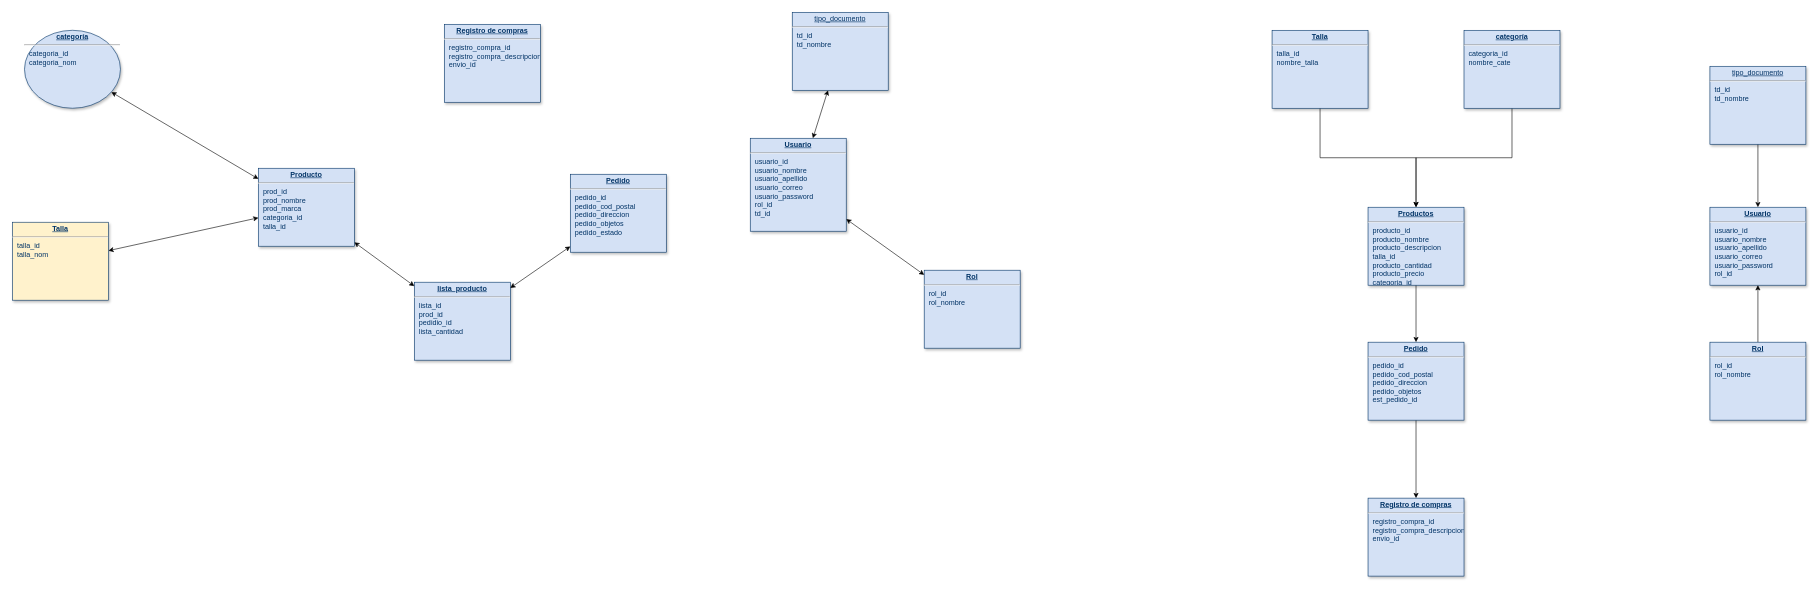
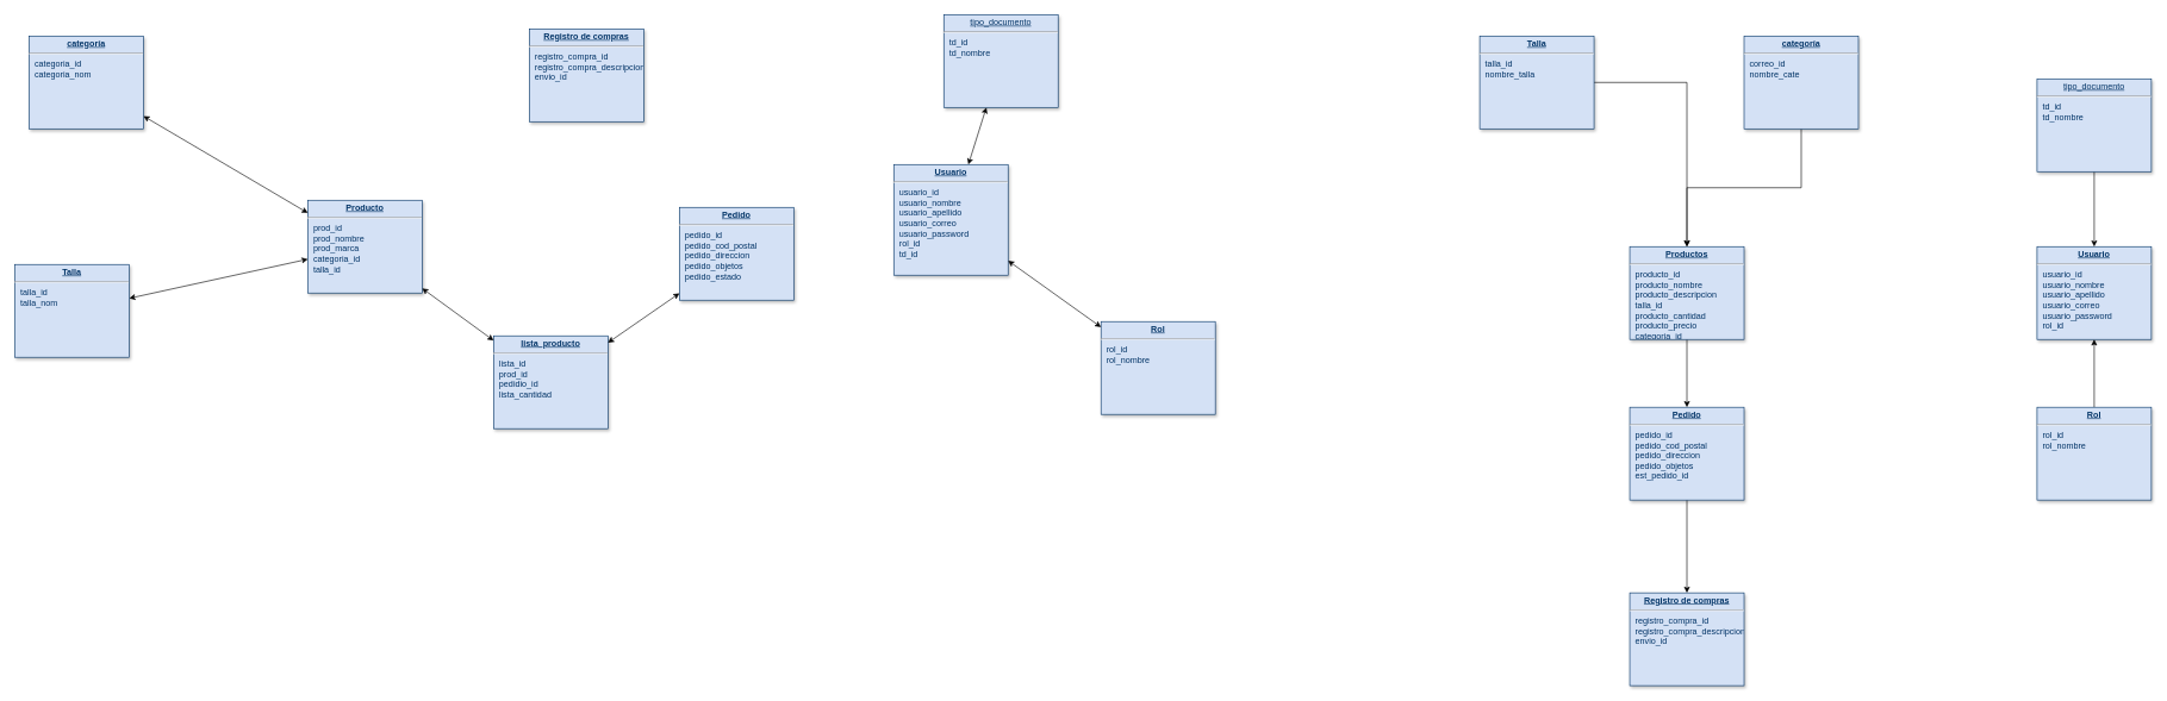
  <mxCell id="0" />
  <mxCell id="1" parent="0" />
  <mxCell id="2" value="&lt;p style=&quot;margin: 0px; margin-top: 4px; text-align: center; text-decoration: underline;&quot;&gt;&lt;b&gt;Usuario&lt;/b&gt;&lt;/p&gt;&lt;hr&gt;&lt;p style=&quot;margin: 0px; margin-left: 8px;&quot;&gt;&lt;span style=&quot;background-color: transparent; color: light-dark(rgb(0, 51, 102), rgb(161, 205, 249));&quot;&gt;usuario_i&lt;/span&gt;d&lt;/p&gt;&lt;p style=&quot;margin: 0px; margin-left: 8px;&quot;&gt;&lt;span style=&quot;background-color: transparent; color: light-dark(rgb(0, 51, 102), rgb(161, 205, 249));&quot;&gt;usuario_&lt;/span&gt;nombre&lt;/p&gt;&lt;p style=&quot;margin: 0px; margin-left: 8px;&quot;&gt;&lt;span style=&quot;background-color: transparent; color: light-dark(rgb(0, 51, 102), rgb(161, 205, 249));&quot;&gt;usuario_&lt;/span&gt;apellido&lt;/p&gt;&lt;p style=&quot;margin: 0px; margin-left: 8px;&quot;&gt;&lt;span style=&quot;background-color: transparent; color: light-dark(rgb(0, 51, 102), rgb(161, 205, 249));&quot;&gt;usuario_&lt;/span&gt;correo&lt;/p&gt;&lt;p style=&quot;margin: 0px; margin-left: 8px;&quot;&gt;&lt;span style=&quot;background-color: transparent; color: light-dark(rgb(0, 51, 102), rgb(161, 205, 249));&quot;&gt;usuario_&lt;/span&gt;password&lt;/p&gt;&lt;p style=&quot;margin: 0px; margin-left: 8px;&quot;&gt;rol_id&lt;/p&gt;&lt;p style=&quot;margin: 0px; margin-left: 8px;&quot;&gt;&lt;br&gt;&lt;/p&gt;" style="verticalAlign=top;align=left;overflow=fill;fontSize=12;fontFamily=Helvetica;html=1;strokeColor=#003366;shadow=1;fillColor=#D4E1F5;fontColor=#003366" parent="1" vertex="1"><mxGeometry x="2850" y="345" width="160" height="130" as="geometry" /></mxCell>
  <mxCell id="3" style="edgeStyle=orthogonalEdgeStyle;rounded=0;orthogonalLoop=1;jettySize=auto;html=1;" parent="1" source="4" target="2" edge="1"><mxGeometry relative="1" as="geometry" /></mxCell>
  <mxCell id="4" value="&lt;p style=&quot;margin: 0px; margin-top: 4px; text-align: center; text-decoration: underline;&quot;&gt;&lt;b&gt;Rol&lt;/b&gt;&lt;/p&gt;&lt;hr&gt;&lt;p style=&quot;margin: 0px; margin-left: 8px;&quot;&gt;rol_id&lt;/p&gt;&lt;p style=&quot;margin: 0px; margin-left: 8px;&quot;&gt;rol_nombre&lt;/p&gt;" style="verticalAlign=top;align=left;overflow=fill;fontSize=12;fontFamily=Helvetica;html=1;strokeColor=#003366;shadow=1;fillColor=#D4E1F5;fontColor=#003366" parent="1" vertex="1"><mxGeometry x="2850" y="570" width="160" height="130" as="geometry" /></mxCell>
  <mxCell id="5" style="edgeStyle=orthogonalEdgeStyle;rounded=0;orthogonalLoop=1;jettySize=auto;html=1;entryX=0.5;entryY=0;entryDx=0;entryDy=0;" parent="1" source="6" target="10" edge="1"><mxGeometry relative="1" as="geometry" /></mxCell>
  <mxCell id="6" value="&lt;p style=&quot;margin: 0px; margin-top: 4px; text-align: center; text-decoration: underline;&quot;&gt;&lt;b&gt;Productos&lt;/b&gt;&lt;/p&gt;&lt;hr&gt;&lt;p style=&quot;margin: 0px; margin-left: 8px;&quot;&gt;producto_id&lt;/p&gt;&lt;p style=&quot;margin: 0px; margin-left: 8px;&quot;&gt;&lt;span style=&quot;background-color: transparent; color: light-dark(rgb(0, 51, 102), rgb(161, 205, 249));&quot;&gt;producto&lt;/span&gt;_nombre&lt;/p&gt;&lt;p style=&quot;margin: 0px; margin-left: 8px;&quot;&gt;&lt;span style=&quot;background-color: transparent; color: light-dark(rgb(0, 51, 102), rgb(161, 205, 249));&quot;&gt;producto&lt;/span&gt;_descripcion&lt;/p&gt;&lt;p style=&quot;margin: 0px; margin-left: 8px;&quot;&gt;talla_id&lt;/p&gt;&lt;p style=&quot;margin: 0px; margin-left: 8px;&quot;&gt;&lt;span style=&quot;background-color: transparent; color: light-dark(rgb(0, 51, 102), rgb(161, 205, 249));&quot;&gt;producto&lt;/span&gt;_cantidad&lt;/p&gt;&lt;p style=&quot;margin: 0px; margin-left: 8px;&quot;&gt;&lt;span style=&quot;background-color: transparent; color: light-dark(rgb(0, 51, 102), rgb(161, 205, 249));&quot;&gt;producto&lt;/span&gt;_precio&lt;/p&gt;&lt;p style=&quot;margin: 0px; margin-left: 8px;&quot;&gt;categoria_id&lt;/p&gt;&lt;p style=&quot;margin: 0px; margin-left: 8px;&quot;&gt;&lt;br&gt;&lt;/p&gt;&lt;p style=&quot;margin: 0px; margin-left: 8px;&quot;&gt;&lt;br&gt;&lt;/p&gt;" style="verticalAlign=top;align=left;overflow=fill;fontSize=12;fontFamily=Helvetica;html=1;strokeColor=#003366;shadow=1;fillColor=#D4E1F5;fontColor=#003366" parent="1" vertex="1"><mxGeometry x="2280" y="345" width="160" height="130" as="geometry" /></mxCell>
  <mxCell id="7" style="edgeStyle=orthogonalEdgeStyle;rounded=0;orthogonalLoop=1;jettySize=auto;html=1;" parent="1" source="8" target="2" edge="1"><mxGeometry relative="1" as="geometry" /></mxCell>
  <mxCell id="8" value="&lt;p style=&quot;margin: 0px; margin-top: 4px; text-align: center; text-decoration: underline;&quot;&gt;tipo_documento&lt;/p&gt;&lt;hr&gt;&lt;p style=&quot;margin: 0px; margin-left: 8px;&quot;&gt;td_id&lt;/p&gt;&lt;p style=&quot;margin: 0px; margin-left: 8px;&quot;&gt;td_nombre&lt;/p&gt;" style="verticalAlign=top;align=left;overflow=fill;fontSize=12;fontFamily=Helvetica;html=1;strokeColor=#003366;shadow=1;fillColor=#D4E1F5;fontColor=#003366" parent="1" vertex="1"><mxGeometry x="2850" y="110" width="160" height="130" as="geometry" /></mxCell>
  <mxCell id="9" style="edgeStyle=orthogonalEdgeStyle;rounded=0;orthogonalLoop=1;jettySize=auto;html=1;entryX=0.5;entryY=0;entryDx=0;entryDy=0;" parent="1" source="10" target="11" edge="1"><mxGeometry relative="1" as="geometry" /></mxCell>
  <mxCell id="10" value="&lt;p style=&quot;margin: 0px; margin-top: 4px; text-align: center; text-decoration: underline;&quot;&gt;&lt;b&gt;Pedido&lt;/b&gt;&lt;/p&gt;&lt;hr&gt;&lt;p style=&quot;margin: 0px; margin-left: 8px;&quot;&gt;pedido_id&lt;/p&gt;&lt;p style=&quot;margin: 0px; margin-left: 8px;&quot;&gt;pedido_cod_postal&lt;/p&gt;&lt;p style=&quot;margin: 0px; margin-left: 8px;&quot;&gt;pedido_direccion&lt;/p&gt;&lt;p style=&quot;margin: 0px; margin-left: 8px;&quot;&gt;pedido_objetos&lt;/p&gt;&lt;p style=&quot;margin: 0px; margin-left: 8px;&quot;&gt;est_pedido_id&lt;/p&gt;" style="verticalAlign=top;align=left;overflow=fill;fontSize=12;fontFamily=Helvetica;html=1;strokeColor=#003366;shadow=1;fillColor=#D4E1F5;fontColor=#003366" parent="1" vertex="1"><mxGeometry x="2280" y="570" width="160" height="130" as="geometry" /></mxCell>
  <mxCell id="11" value="&lt;p style=&quot;margin: 0px; margin-top: 4px; text-align: center; text-decoration: underline;&quot;&gt;&lt;b&gt;Registro de compras&lt;/b&gt;&lt;/p&gt;&lt;hr&gt;&lt;p style=&quot;margin: 0px; margin-left: 8px;&quot;&gt;registro_compra_id&lt;/p&gt;&lt;p style=&quot;margin: 0px; margin-left: 8px;&quot;&gt;&lt;span style=&quot;background-color: transparent; color: light-dark(rgb(0, 51, 102), rgb(161, 205, 249));&quot;&gt;registro_compra&lt;/span&gt;_descripcion&lt;/p&gt;&lt;p style=&quot;margin: 0px; margin-left: 8px;&quot;&gt;envio_id&lt;/p&gt;&lt;p style=&quot;margin: 0px; margin-left: 8px;&quot;&gt;&lt;br&gt;&lt;/p&gt;&lt;p style=&quot;margin: 0px; margin-left: 8px;&quot;&gt;&lt;br&gt;&lt;/p&gt;" style="verticalAlign=top;align=left;overflow=fill;fontSize=12;fontFamily=Helvetica;html=1;strokeColor=#003366;shadow=1;fillColor=#D4E1F5;fontColor=#003366" parent="1" vertex="1"><mxGeometry x="2280" y="830" width="160" height="130" as="geometry" /></mxCell>
  <mxCell id="12" style="edgeStyle=orthogonalEdgeStyle;rounded=0;orthogonalLoop=1;jettySize=auto;html=1;" parent="1" source="13" target="6" edge="1"><mxGeometry relative="1" as="geometry" /></mxCell>
- <mxCell id="13" value="&lt;p style=&quot;margin: 0px; margin-top: 4px; text-align: center; text-decoration: underline;&quot;&gt;&lt;b&gt;categoría&lt;/b&gt;&lt;/p&gt;&lt;hr&gt;&lt;p style=&quot;margin: 0px; margin-left: 8px;&quot;&gt;categoria_id&lt;/p&gt;&lt;p style=&quot;margin: 0px; margin-left: 8px;&quot;&gt;nombre_cate&lt;/p&gt;" style="verticalAlign=top;align=left;overflow=fill;fontSize=12;fontFamily=Helvetica;html=1;strokeColor=#003366;shadow=1;fillColor=#D4E1F5;fontColor=#003366" parent="1" vertex="1"><mxGeometry x="2440" y="50" width="160" height="130" as="geometry" /></mxCell>
+ <mxCell id="13" value="&lt;p style=&quot;margin: 0px; margin-top: 4px; text-align: center; text-decoration: underline;&quot;&gt;&lt;b&gt;categoría&lt;/b&gt;&lt;/p&gt;&lt;hr&gt;&lt;p style=&quot;margin: 0px; margin-left: 8px;&quot;&gt;correo_id&lt;/p&gt;&lt;p style=&quot;margin: 0px; margin-left: 8px;&quot;&gt;nombre_cate&lt;/p&gt;" style="verticalAlign=top;align=left;overflow=fill;fontSize=12;fontFamily=Helvetica;html=1;strokeColor=#003366;shadow=1;fillColor=#D4E1F5;fontColor=#003366" parent="1" vertex="1"><mxGeometry x="2440" y="50" width="160" height="130" as="geometry" /></mxCell>
  <mxCell id="14" style="edgeStyle=orthogonalEdgeStyle;rounded=0;orthogonalLoop=1;jettySize=auto;html=1;" parent="1" source="15" target="6" edge="1"><mxGeometry relative="1" as="geometry" /></mxCell>
- <mxCell id="15" value="&lt;p style=&quot;margin: 0px; margin-top: 4px; text-align: center; text-decoration: underline;&quot;&gt;&lt;b&gt;Talla&lt;/b&gt;&lt;/p&gt;&lt;hr&gt;&lt;p style=&quot;margin: 0px; margin-left: 8px;&quot;&gt;talla_id&lt;/p&gt;&lt;p style=&quot;margin: 0px; margin-left: 8px;&quot;&gt;nombre_talla&lt;/p&gt;" style="verticalAlign=top;align=left;overflow=fill;fontSize=12;fontFamily=Helvetica;html=1;strokeColor=#003366;shadow=1;fillColor=#D4E1F5;fontColor=#003366" parent="1" vertex="1"><mxGeometry x="2120" y="50" width="160" height="130" as="geometry" /></mxCell>
+ <mxCell id="15" value="&lt;p style=&quot;margin: 0px; margin-top: 4px; text-align: center; text-decoration: underline;&quot;&gt;&lt;b&gt;Talla&lt;/b&gt;&lt;/p&gt;&lt;hr&gt;&lt;p style=&quot;margin: 0px; margin-left: 8px;&quot;&gt;talla_id&lt;/p&gt;&lt;p style=&quot;margin: 0px; margin-left: 8px;&quot;&gt;nombre_talla&lt;/p&gt;" style="verticalAlign=top;align=left;overflow=fill;fontSize=12;fontFamily=Helvetica;html=1;strokeColor=#003366;shadow=1;fillColor=#D4E1F5;fontColor=#003366" parent="1" vertex="1"><mxGeometry x="2070" y="50" width="160" height="130" as="geometry" /></mxCell>
  <mxCell id="16" value="&lt;p style=&quot;margin: 0px; margin-top: 4px; text-align: center; text-decoration: underline;&quot;&gt;&lt;b&gt;Producto&lt;/b&gt;&lt;/p&gt;&lt;hr&gt;&lt;p style=&quot;margin: 0px; margin-left: 8px;&quot;&gt;prod_id&lt;/p&gt;&lt;p style=&quot;margin: 0px; margin-left: 8px;&quot;&gt;prod_nombre&lt;/p&gt;&lt;p style=&quot;margin: 0px; margin-left: 8px;&quot;&gt;prod_marca&lt;/p&gt;&lt;p style=&quot;margin: 0px; margin-left: 8px;&quot;&gt;categoria_id&lt;/p&gt;&lt;p style=&quot;margin: 0px; margin-left: 8px;&quot;&gt;talla_id&lt;/p&gt;" style="verticalAlign=top;align=left;overflow=fill;fontSize=12;fontFamily=Helvetica;html=1;strokeColor=#003366;shadow=1;fillColor=#D4E1F5;fontColor=#003366" vertex="1" parent="1"><mxGeometry x="430" y="280" width="160" height="130" as="geometry" /></mxCell>
  <mxCell id="17" value="&lt;p style=&quot;margin: 0px; margin-top: 4px; text-align: center; text-decoration: underline;&quot;&gt;&lt;b&gt;Pedido&lt;/b&gt;&lt;/p&gt;&lt;hr&gt;&lt;p style=&quot;margin: 0px; margin-left: 8px;&quot;&gt;pedido_id&lt;/p&gt;&lt;p style=&quot;margin: 0px; margin-left: 8px;&quot;&gt;pedido_cod_postal&lt;/p&gt;&lt;p style=&quot;margin: 0px; margin-left: 8px;&quot;&gt;pedido_direccion&lt;/p&gt;&lt;p style=&quot;margin: 0px; margin-left: 8px;&quot;&gt;pedido_objetos&lt;/p&gt;&lt;p style=&quot;margin: 0px; margin-left: 8px;&quot;&gt;pedido_estado&lt;/p&gt;" style="verticalAlign=top;align=left;overflow=fill;fontSize=12;fontFamily=Helvetica;html=1;strokeColor=#003366;shadow=1;fillColor=#D4E1F5;fontColor=#003366" vertex="1" parent="1"><mxGeometry x="950" y="290" width="160" height="130" as="geometry" /></mxCell>
  <mxCell id="18" value="&lt;p style=&quot;margin: 0px; margin-top: 4px; text-align: center; text-decoration: underline;&quot;&gt;&lt;b&gt;Registro de compras&lt;/b&gt;&lt;/p&gt;&lt;hr&gt;&lt;p style=&quot;margin: 0px; margin-left: 8px;&quot;&gt;registro_compra_id&lt;/p&gt;&lt;p style=&quot;margin: 0px; margin-left: 8px;&quot;&gt;&lt;span style=&quot;background-color: transparent; color: light-dark(rgb(0, 51, 102), rgb(161, 205, 249));&quot;&gt;registro_compra&lt;/span&gt;_descripcion&lt;/p&gt;&lt;p style=&quot;margin: 0px; margin-left: 8px;&quot;&gt;envio_id&lt;/p&gt;&lt;p style=&quot;margin: 0px; margin-left: 8px;&quot;&gt;&lt;br&gt;&lt;/p&gt;&lt;p style=&quot;margin: 0px; margin-left: 8px;&quot;&gt;&lt;br&gt;&lt;/p&gt;" style="verticalAlign=top;align=left;overflow=fill;fontSize=12;fontFamily=Helvetica;html=1;strokeColor=#003366;shadow=1;fillColor=#D4E1F5;fontColor=#003366" vertex="1" parent="1"><mxGeometry x="740" y="40" width="160" height="130" as="geometry" /></mxCell>
  <mxCell id="19" value="&lt;p style=&quot;margin: 0px; margin-top: 4px; text-align: center; text-decoration: underline;&quot;&gt;&lt;b&gt;lista_producto&lt;/b&gt;&lt;/p&gt;&lt;hr&gt;&lt;p style=&quot;margin: 0px; margin-left: 8px;&quot;&gt;lista_id&lt;/p&gt;&lt;p style=&quot;margin: 0px; margin-left: 8px;&quot;&gt;prod_id&lt;/p&gt;&lt;p style=&quot;margin: 0px; margin-left: 8px;&quot;&gt;pedidio_id&lt;/p&gt;&lt;p style=&quot;margin: 0px; margin-left: 8px;&quot;&gt;lista_cantidad&lt;/p&gt;" style="verticalAlign=top;align=left;overflow=fill;fontSize=12;fontFamily=Helvetica;html=1;strokeColor=#003366;shadow=1;fillColor=#D4E1F5;fontColor=#003366" vertex="1" parent="1"><mxGeometry x="690" y="470" width="160" height="130" as="geometry" /></mxCell>
  <mxCell id="20" value="&lt;p style=&quot;margin: 0px; margin-top: 4px; text-align: center; text-decoration: underline;&quot;&gt;&lt;b&gt;Usuario&lt;/b&gt;&lt;/p&gt;&lt;hr&gt;&lt;p style=&quot;margin: 0px; margin-left: 8px;&quot;&gt;&lt;span style=&quot;background-color: transparent; color: light-dark(rgb(0, 51, 102), rgb(161, 205, 249));&quot;&gt;usuario_i&lt;/span&gt;d&lt;/p&gt;&lt;p style=&quot;margin: 0px; margin-left: 8px;&quot;&gt;&lt;span style=&quot;background-color: transparent; color: light-dark(rgb(0, 51, 102), rgb(161, 205, 249));&quot;&gt;usuario_&lt;/span&gt;nombre&lt;/p&gt;&lt;p style=&quot;margin: 0px; margin-left: 8px;&quot;&gt;&lt;span style=&quot;background-color: transparent; color: light-dark(rgb(0, 51, 102), rgb(161, 205, 249));&quot;&gt;usuario_&lt;/span&gt;apellido&lt;/p&gt;&lt;p style=&quot;margin: 0px; margin-left: 8px;&quot;&gt;&lt;span style=&quot;background-color: transparent; color: light-dark(rgb(0, 51, 102), rgb(161, 205, 249));&quot;&gt;usuario_&lt;/span&gt;correo&lt;/p&gt;&lt;p style=&quot;margin: 0px; margin-left: 8px;&quot;&gt;&lt;span style=&quot;background-color: transparent; color: light-dark(rgb(0, 51, 102), rgb(161, 205, 249));&quot;&gt;usuario_&lt;/span&gt;password&lt;/p&gt;&lt;p style=&quot;margin: 0px; margin-left: 8px;&quot;&gt;rol_id&lt;/p&gt;&lt;p style=&quot;margin: 0px; margin-left: 8px;&quot;&gt;td_id&lt;/p&gt;&lt;p style=&quot;margin: 0px; margin-left: 8px;&quot;&gt;&lt;br&gt;&lt;/p&gt;" style="verticalAlign=top;align=left;overflow=fill;fontSize=12;fontFamily=Helvetica;html=1;strokeColor=#003366;shadow=1;fillColor=#D4E1F5;fontColor=#003366" vertex="1" parent="1"><mxGeometry x="1250" y="230" width="160" height="155" as="geometry" /></mxCell>
  <mxCell id="21" value="&lt;p style=&quot;margin: 0px; margin-top: 4px; text-align: center; text-decoration: underline;&quot;&gt;&lt;b&gt;Rol&lt;/b&gt;&lt;/p&gt;&lt;hr&gt;&lt;p style=&quot;margin: 0px; margin-left: 8px;&quot;&gt;rol_id&lt;/p&gt;&lt;p style=&quot;margin: 0px; margin-left: 8px;&quot;&gt;rol_nombre&lt;/p&gt;" style="verticalAlign=top;align=left;overflow=fill;fontSize=12;fontFamily=Helvetica;html=1;strokeColor=#003366;shadow=1;fillColor=#D4E1F5;fontColor=#003366" vertex="1" parent="1"><mxGeometry x="1540" y="450" width="160" height="130" as="geometry" /></mxCell>
  <mxCell id="22" value="&lt;p style=&quot;margin: 0px; margin-top: 4px; text-align: center; text-decoration: underline;&quot;&gt;tipo_documento&lt;/p&gt;&lt;hr&gt;&lt;p style=&quot;margin: 0px; margin-left: 8px;&quot;&gt;td_id&lt;/p&gt;&lt;p style=&quot;margin: 0px; margin-left: 8px;&quot;&gt;td_nombre&lt;/p&gt;" style="verticalAlign=top;align=left;overflow=fill;fontSize=12;fontFamily=Helvetica;html=1;strokeColor=#003366;shadow=1;fillColor=#D4E1F5;fontColor=#003366" vertex="1" parent="1"><mxGeometry x="1320" y="20" width="160" height="130" as="geometry" /></mxCell>
- <mxCell id="23" value="&lt;p style=&quot;margin: 0px; margin-top: 4px; text-align: center; text-decoration: underline;&quot;&gt;&lt;b&gt;categoría&lt;/b&gt;&lt;/p&gt;&lt;hr&gt;&lt;p style=&quot;margin: 0px; margin-left: 8px;&quot;&gt;categoria_id&lt;/p&gt;&lt;p style=&quot;margin: 0px; margin-left: 8px;&quot;&gt;categoria_nom&lt;/p&gt;" style="ellipse;verticalAlign=top;align=left;overflow=fill;fontSize=12;fontFamily=Helvetica;html=1;strokeColor=#003366;shadow=1;fillColor=#D4E1F5;fontColor=#003366;" vertex="1" parent="1"><mxGeometry x="40" y="50" width="160" height="130" as="geometry" /></mxCell>
- <mxCell id="24" value="&lt;p style=&quot;margin: 0px; margin-top: 4px; text-align: center; text-decoration: underline;&quot;&gt;&lt;b&gt;Talla&lt;/b&gt;&lt;/p&gt;&lt;hr&gt;&lt;p style=&quot;margin: 0px; margin-left: 8px;&quot;&gt;talla_id&lt;/p&gt;&lt;p style=&quot;margin: 0px; margin-left: 8px;&quot;&gt;talla_nom&lt;/p&gt;" style="verticalAlign=top;align=left;overflow=fill;fontSize=12;fontFamily=Helvetica;html=1;strokeColor=#003366;shadow=1;fillColor=#fff2cc;fontColor=#003366;" vertex="1" parent="1"><mxGeometry x="20" y="370" width="160" height="130" as="geometry" /></mxCell>
+ <mxCell id="23" value="&lt;p style=&quot;margin: 0px; margin-top: 4px; text-align: center; text-decoration: underline;&quot;&gt;&lt;b&gt;categoría&lt;/b&gt;&lt;/p&gt;&lt;hr&gt;&lt;p style=&quot;margin: 0px; margin-left: 8px;&quot;&gt;categoria_id&lt;/p&gt;&lt;p style=&quot;margin: 0px; margin-left: 8px;&quot;&gt;categoria_nom&lt;/p&gt;" style="verticalAlign=top;align=left;overflow=fill;fontSize=12;fontFamily=Helvetica;html=1;strokeColor=#003366;shadow=1;fillColor=#D4E1F5;fontColor=#003366" vertex="1" parent="1"><mxGeometry x="40" y="50" width="160" height="130" as="geometry" /></mxCell>
+ <mxCell id="24" value="&lt;p style=&quot;margin: 0px; margin-top: 4px; text-align: center; text-decoration: underline;&quot;&gt;&lt;b&gt;Talla&lt;/b&gt;&lt;/p&gt;&lt;hr&gt;&lt;p style=&quot;margin: 0px; margin-left: 8px;&quot;&gt;talla_id&lt;/p&gt;&lt;p style=&quot;margin: 0px; margin-left: 8px;&quot;&gt;talla_nom&lt;/p&gt;" style="verticalAlign=top;align=left;overflow=fill;fontSize=12;fontFamily=Helvetica;html=1;strokeColor=#003366;shadow=1;fillColor=#D4E1F5;fontColor=#003366" vertex="1" parent="1"><mxGeometry x="20" y="370" width="160" height="130" as="geometry" /></mxCell>
  <mxCell id="25" value="" style="endArrow=classic;startArrow=classic;html=1;rounded=0;" edge="1" parent="1" source="23" target="16"><mxGeometry width="50" height="50" relative="1" as="geometry"><mxPoint x="320" y="430" as="sourcePoint" /><mxPoint x="370" y="380" as="targetPoint" /></mxGeometry></mxCell>
  <mxCell id="26" value="" style="endArrow=classic;startArrow=classic;html=1;rounded=0;" edge="1" parent="1" source="16" target="24"><mxGeometry width="50" height="50" relative="1" as="geometry"><mxPoint x="220" y="195" as="sourcePoint" /><mxPoint x="440" y="323" as="targetPoint" /></mxGeometry></mxCell>
  <mxCell id="27" value="" style="endArrow=classic;startArrow=classic;html=1;rounded=0;" edge="1" parent="1" source="16" target="19"><mxGeometry width="50" height="50" relative="1" as="geometry"><mxPoint x="130" y="175" as="sourcePoint" /><mxPoint x="440" y="323" as="targetPoint" /></mxGeometry></mxCell>
  <mxCell id="28" value="" style="endArrow=classic;startArrow=classic;html=1;rounded=0;" edge="1" parent="1" source="19" target="17"><mxGeometry width="50" height="50" relative="1" as="geometry"><mxPoint x="140" y="185" as="sourcePoint" /><mxPoint x="450" y="333" as="targetPoint" /></mxGeometry></mxCell>
  <mxCell id="29" value="" style="endArrow=classic;startArrow=classic;html=1;rounded=0;" edge="1" parent="1" source="20" target="22"><mxGeometry width="50" height="50" relative="1" as="geometry"><mxPoint x="860" y="490" as="sourcePoint" /><mxPoint x="960" y="420" as="targetPoint" /></mxGeometry></mxCell>
  <mxCell id="30" value="" style="endArrow=classic;startArrow=classic;html=1;rounded=0;" edge="1" parent="1" source="20" target="21"><mxGeometry width="50" height="50" relative="1" as="geometry"><mxPoint x="1537" y="250" as="sourcePoint" /><mxPoint x="1463" y="160" as="targetPoint" /></mxGeometry></mxCell>
